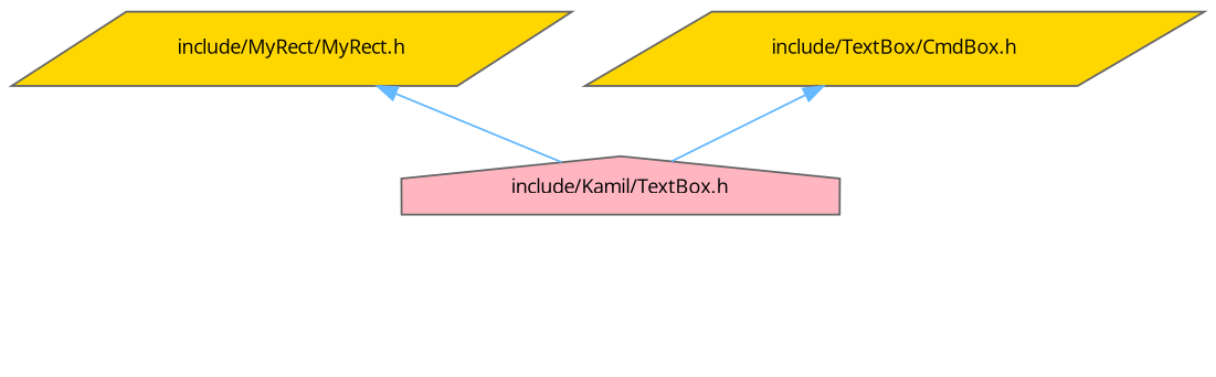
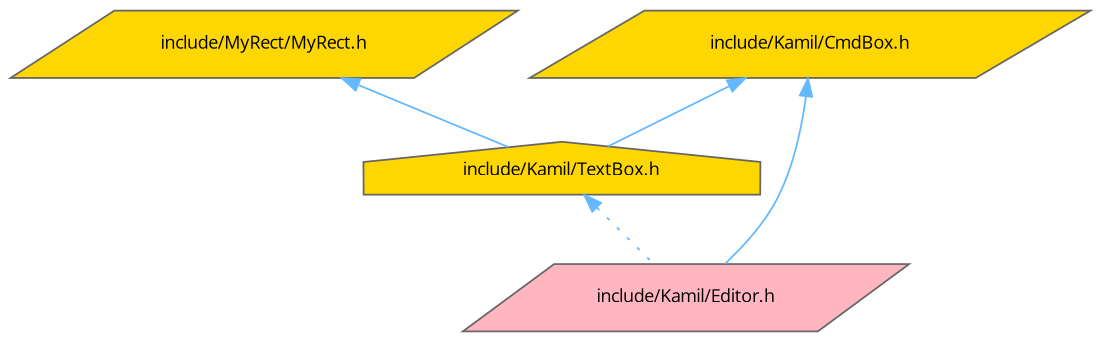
  digraph {
    fontname="Open Sans"
    node [color=grey40 fillcolor=gold fontname="Open Sans" fontsize=10 shape=parallelogram style=filled]
    edge [color=steelblue1 dir=back fontname="Open Sans" fontsize=10 labelfontname=Helvetica labelfontsize=10 style=solid]
    n1 [color=gray40 fontcolor=black height=0.2 label="include/MyRect/MyRect.h" width=0.4]
-   n2 [fillcolor=lightpink height=0.2 label="include/Kamil/TextBox.h" shape=house width=0.4]
-   n4 [height=0.2 label="include/TextBox/CmdBox.h" width=0.4]
+   n2 [height=0.2 label="include/Kamil/TextBox.h" shape=house width=0.4]
+   n3 [fillcolor=lightpink height=0.2 label="include/Kamil/Editor.h" width=0.4]
+   n4 [height=0.2 label="include/Kamil/CmdBox.h" width=0.4]
    n1 -> n2
+   n2 -> n3 [style=dotted]
    n4 -> n2
+   n4 -> n3
  }
